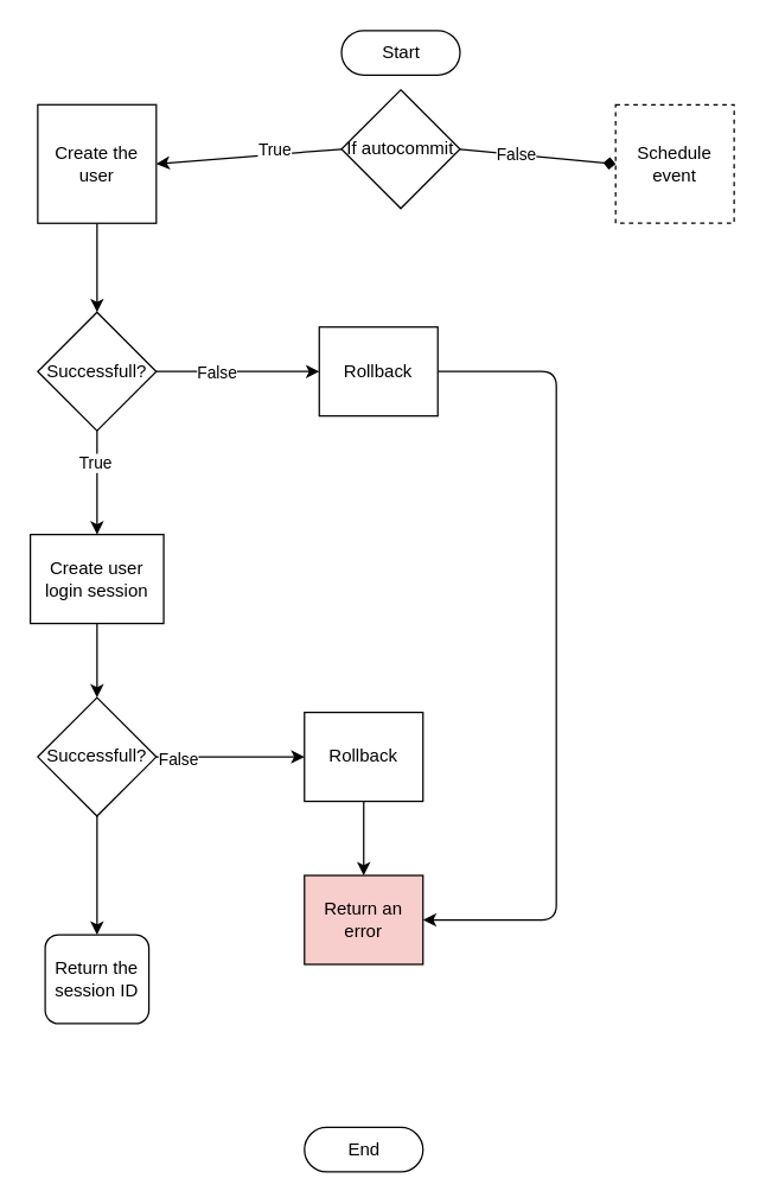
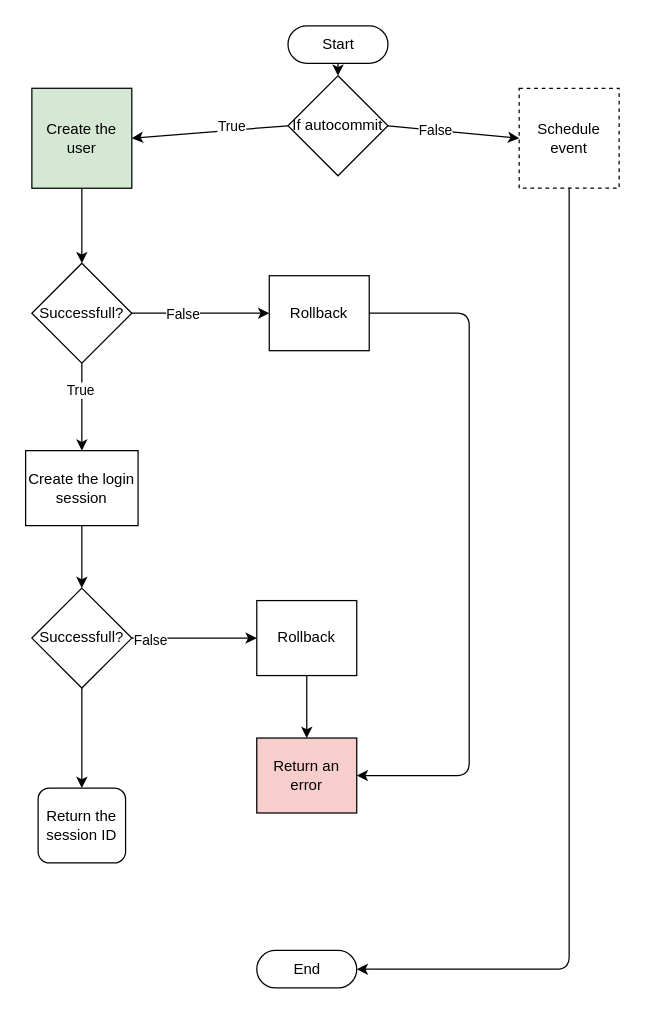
  <mxCell id="0" />
  <mxCell id="1" parent="0" />
+ <mxCell id="2" style="edgeStyle=none;html=1;exitX=0.5;exitY=0.5;exitDx=0;exitDy=15;exitPerimeter=0;entryX=0.5;entryY=0;entryDx=0;entryDy=0;" edge="1" parent="1" source="3" target="9"><mxGeometry relative="1" as="geometry" /></mxCell>
  <mxCell id="3" value="Start" style="html=1;dashed=0;whitespace=wrap;shape=mxgraph.dfd.start" vertex="1" parent="1"><mxGeometry x="230" y="20" width="80" height="30" as="geometry" /></mxCell>
  <mxCell id="4" value="End" style="html=1;dashed=0;whitespace=wrap;shape=mxgraph.dfd.start" vertex="1" parent="1"><mxGeometry x="205" y="760" width="80" height="30" as="geometry" /></mxCell>
  <mxCell id="5" style="edgeStyle=none;html=1;exitX=0;exitY=0.5;exitDx=0;exitDy=0;" edge="1" parent="1" source="9"><mxGeometry relative="1" as="geometry"><mxPoint x="105" y="110" as="targetPoint" /></mxGeometry></mxCell>
  <mxCell id="6" value="True" style="edgeLabel;html=1;align=center;verticalAlign=middle;resizable=0;points=[];" vertex="1" connectable="0" parent="5"><mxGeometry x="-0.29" y="-3" relative="1" as="geometry"><mxPoint as="offset" /></mxGeometry></mxCell>
- <mxCell id="7" style="edgeStyle=none;html=1;exitX=1;exitY=0.5;exitDx=0;exitDy=0;entryX=0;entryY=0.5;entryDx=0;entryDy=0;endArrow=diamond;" edge="1" parent="1" source="9" target="10"><mxGeometry relative="1" as="geometry"><mxPoint x="415" y="110" as="targetPoint" /></mxGeometry></mxCell>
+ <mxCell id="7" style="edgeStyle=none;html=1;exitX=1;exitY=0.5;exitDx=0;exitDy=0;entryX=0;entryY=0.5;entryDx=0;entryDy=0;" edge="1" parent="1" source="9" target="10"><mxGeometry relative="1" as="geometry"><mxPoint x="415" y="110" as="targetPoint" /></mxGeometry></mxCell>
  <mxCell id="8" value="False" style="edgeLabel;html=1;align=center;verticalAlign=middle;resizable=0;points=[];" vertex="1" connectable="0" parent="7"><mxGeometry x="-0.284" relative="1" as="geometry"><mxPoint as="offset" /></mxGeometry></mxCell>
  <mxCell id="9" value="If autocommit" style="rhombus;whiteSpace=wrap;html=1;" vertex="1" parent="1"><mxGeometry x="230" y="60" width="80" height="80" as="geometry" /></mxCell>
  <mxCell id="10" value="Schedule event" style="whiteSpace=wrap;html=1;aspect=fixed;dashed=1;" vertex="1" parent="1"><mxGeometry x="415" y="70" width="80" height="80" as="geometry" /></mxCell>
+ <mxCell id="11" style="edgeStyle=none;html=1;exitX=0.5;exitY=1;exitDx=0;exitDy=0;entryX=1;entryY=0.5;entryDx=0;entryDy=0;entryPerimeter=0;" edge="1" parent="1" source="10" target="4"><mxGeometry relative="1" as="geometry"><mxPoint x="455" y="150" as="sourcePoint" /><mxPoint x="285" y="385" as="targetPoint" /><Array as="points"><mxPoint x="455" y="565" /><mxPoint x="455" y="775" /></Array></mxGeometry></mxCell>
  <mxCell id="12" style="edgeStyle=none;html=1;exitX=0.5;exitY=1;exitDx=0;exitDy=0;entryX=0.5;entryY=0;entryDx=0;entryDy=0;" edge="1" parent="1" source="13" target="18"><mxGeometry relative="1" as="geometry" /></mxCell>
- <mxCell id="13" value="Create the user" style="whiteSpace=wrap;html=1;aspect=fixed;" vertex="1" parent="1"><mxGeometry x="25" y="70" width="80" height="80" as="geometry" /></mxCell>
+ <mxCell id="13" value="Create the user" style="whiteSpace=wrap;html=1;aspect=fixed;fillColor=#d5e8d4;" vertex="1" parent="1"><mxGeometry x="25" y="70" width="80" height="80" as="geometry" /></mxCell>
  <mxCell id="14" style="edgeStyle=none;html=1;exitX=1;exitY=0.5;exitDx=0;exitDy=0;entryX=0;entryY=0.5;entryDx=0;entryDy=0;" edge="1" parent="1" source="18" target="20"><mxGeometry relative="1" as="geometry"><mxPoint x="225" y="250" as="targetPoint" /></mxGeometry></mxCell>
  <mxCell id="15" value="False" style="edgeLabel;html=1;align=center;verticalAlign=middle;resizable=0;points=[];" vertex="1" connectable="0" parent="14"><mxGeometry x="-0.272" relative="1" as="geometry"><mxPoint as="offset" /></mxGeometry></mxCell>
  <mxCell id="16" style="edgeStyle=none;html=1;exitX=0.5;exitY=1;exitDx=0;exitDy=0;" edge="1" parent="1" source="18"><mxGeometry relative="1" as="geometry"><mxPoint x="65" y="360" as="targetPoint" /></mxGeometry></mxCell>
  <mxCell id="17" value="True" style="edgeLabel;html=1;align=center;verticalAlign=middle;resizable=0;points=[];" vertex="1" connectable="0" parent="16"><mxGeometry x="-0.386" y="-2" relative="1" as="geometry"><mxPoint as="offset" /></mxGeometry></mxCell>
  <mxCell id="18" value="Successfull?" style="rhombus;whiteSpace=wrap;html=1;" vertex="1" parent="1"><mxGeometry x="25" y="210" width="80" height="80" as="geometry" /></mxCell>
  <mxCell id="19" style="edgeStyle=none;html=1;exitX=1;exitY=0.5;exitDx=0;exitDy=0;entryX=1;entryY=0.5;entryDx=0;entryDy=0;" edge="1" parent="1" source="20"><mxGeometry relative="1" as="geometry"><mxPoint x="285" y="620" as="targetPoint" /><Array as="points"><mxPoint x="375" y="250" /><mxPoint x="375" y="620" /></Array></mxGeometry></mxCell>
  <mxCell id="20" value="Rollback" style="rounded=0;whiteSpace=wrap;html=1;" vertex="1" parent="1"><mxGeometry x="215" y="220" width="80" height="60" as="geometry" /></mxCell>
  <mxCell id="21" style="edgeStyle=none;html=1;exitX=0.5;exitY=1;exitDx=0;exitDy=0;entryX=0.5;entryY=0;entryDx=0;entryDy=0;" edge="1" parent="1" source="22" target="28"><mxGeometry relative="1" as="geometry" /></mxCell>
- <mxCell id="22" value="Create user login session" style="rounded=0;whiteSpace=wrap;html=1;" vertex="1" parent="1"><mxGeometry x="20" y="360" width="90" height="60" as="geometry" /></mxCell>
+ <mxCell id="22" value="Create the login session" style="rounded=0;whiteSpace=wrap;html=1;" vertex="1" parent="1"><mxGeometry x="20" y="360" width="90" height="60" as="geometry" /></mxCell>
  <mxCell id="23" style="edgeStyle=none;html=1;exitX=0.5;exitY=1;exitDx=0;exitDy=0;entryX=0.5;entryY=0;entryDx=0;entryDy=0;" edge="1" parent="1" source="24"><mxGeometry relative="1" as="geometry"><mxPoint x="245" y="590" as="targetPoint" /></mxGeometry></mxCell>
  <mxCell id="24" value="Rollback" style="rounded=0;whiteSpace=wrap;html=1;" vertex="1" parent="1"><mxGeometry x="205" y="480" width="80" height="60" as="geometry" /></mxCell>
  <mxCell id="25" style="edgeStyle=none;html=1;exitX=1;exitY=0.5;exitDx=0;exitDy=0;entryX=0;entryY=0.5;entryDx=0;entryDy=0;" edge="1" parent="1" source="28" target="24"><mxGeometry relative="1" as="geometry"><Array as="points"><mxPoint x="155" y="510" /></Array></mxGeometry></mxCell>
  <mxCell id="26" value="False" style="edgeLabel;html=1;align=center;verticalAlign=middle;resizable=0;points=[];" vertex="1" connectable="0" parent="25"><mxGeometry x="-0.727" y="-1" relative="1" as="geometry"><mxPoint as="offset" /></mxGeometry></mxCell>
  <mxCell id="27" style="edgeStyle=none;html=1;exitX=0.5;exitY=1;exitDx=0;exitDy=0;entryX=0.5;entryY=0;entryDx=0;entryDy=0;" edge="1" parent="1" source="28" target="29"><mxGeometry relative="1" as="geometry" /></mxCell>
  <mxCell id="28" value="Successfull?" style="rhombus;whiteSpace=wrap;html=1;" vertex="1" parent="1"><mxGeometry x="25" y="470" width="80" height="80" as="geometry" /></mxCell>
  <mxCell id="29" value="Return the session ID" style="whiteSpace=wrap;html=1;rounded=1;" vertex="1" parent="1"><mxGeometry x="30" y="630" width="70" height="60" as="geometry" /></mxCell>
  <mxCell id="30" value="Return an error" style="rounded=0;whiteSpace=wrap;html=1;fillColor=#f8cecc;" vertex="1" parent="1"><mxGeometry x="205" y="590" width="80" height="60" as="geometry" /></mxCell>
